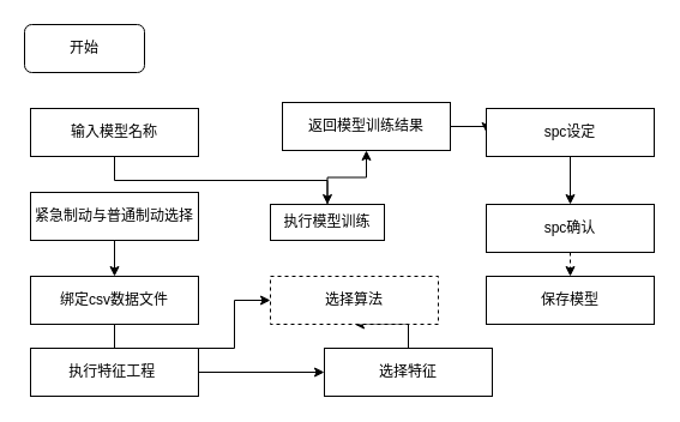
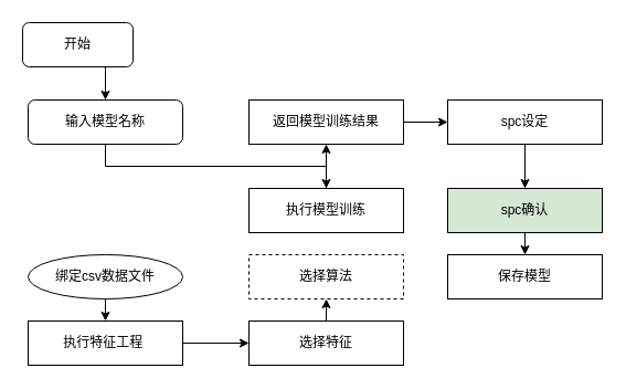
  <mxCell id="0" />
  <mxCell id="1" parent="0" />
+ <mxCell id="2" style="edgeStyle=orthogonalEdgeStyle;rounded=0;orthogonalLoop=1;jettySize=auto;html=1;exitX=0.5;exitY=1;exitDx=0;exitDy=0;entryX=0.5;entryY=0;entryDx=0;entryDy=0;" edge="1" parent="1" source="3" target="5"><mxGeometry relative="1" as="geometry" /></mxCell>
  <mxCell id="3" value="开始" style="rounded=1;whiteSpace=wrap;html=1;" vertex="1" parent="1"><mxGeometry x="20" y="20" width="100" height="40" as="geometry" /></mxCell>
  <mxCell id="4" style="edgeStyle=orthogonalEdgeStyle;rounded=0;orthogonalLoop=1;jettySize=auto;html=1;exitX=0.5;exitY=1;exitDx=0;exitDy=0;" edge="1" parent="1" source="5" target="16"><mxGeometry relative="1" as="geometry" /></mxCell>
- <mxCell id="5" value="输入模型名称" style="rounded=0;whiteSpace=wrap;html=1;" vertex="1" parent="1"><mxGeometry x="25" y="90" width="140" height="40" as="geometry" /></mxCell>
- <mxCell id="6" style="edgeStyle=orthogonalEdgeStyle;rounded=0;orthogonalLoop=1;jettySize=auto;html=1;exitX=0.5;exitY=1;exitDx=0;exitDy=0;entryX=0.5;entryY=0;entryDx=0;entryDy=0;" edge="1" parent="1" source="7" target="9"><mxGeometry relative="1" as="geometry" /></mxCell>
- <mxCell id="7" value="紧急制动与普通制动选择" style="rounded=0;whiteSpace=wrap;html=1;" vertex="1" parent="1"><mxGeometry x="25" y="160" width="140" height="40" as="geometry" /></mxCell>
- <mxCell id="8" style="edgeStyle=orthogonalEdgeStyle;rounded=0;orthogonalLoop=1;jettySize=auto;html=1;exitX=0.5;exitY=1;exitDx=0;exitDy=0;" edge="1" parent="1" source="9" target="14"><mxGeometry relative="1" as="geometry" /></mxCell>
- <mxCell id="9" value="绑定csv数据文件" style="rounded=0;whiteSpace=wrap;html=1;" vertex="1" parent="1"><mxGeometry x="25" y="230" width="140" height="40" as="geometry" /></mxCell>
+ <mxCell id="5" value="输入模型名称" style="whiteSpace=wrap;html=1;rounded=1;" vertex="1" parent="1"><mxGeometry x="25" y="90" width="140" height="40" as="geometry" /></mxCell>
+ <mxCell id="8" style="edgeStyle=orthogonalEdgeStyle;rounded=0;orthogonalLoop=1;jettySize=auto;html=1;exitX=0.5;exitY=1;exitDx=0;exitDy=0;entryX=0.5;entryY=0;entryDx=0;entryDy=0;" edge="1" parent="1" source="9" target="11"><mxGeometry relative="1" as="geometry" /></mxCell>
+ <mxCell id="9" value="绑定csv数据文件" style="ellipse;whiteSpace=wrap;html=1;" vertex="1" parent="1"><mxGeometry x="25" y="230" width="140" height="40" as="geometry" /></mxCell>
  <mxCell id="10" style="edgeStyle=orthogonalEdgeStyle;rounded=0;orthogonalLoop=1;jettySize=auto;html=1;entryX=0;entryY=0.5;entryDx=0;entryDy=0;" edge="1" parent="1" source="11" target="13"><mxGeometry relative="1" as="geometry" /></mxCell>
  <mxCell id="11" value="执行特征工程&amp;nbsp;" style="rounded=0;whiteSpace=wrap;html=1;" vertex="1" parent="1"><mxGeometry x="25" y="290" width="140" height="40" as="geometry" /></mxCell>
  <mxCell id="12" style="edgeStyle=orthogonalEdgeStyle;rounded=0;orthogonalLoop=1;jettySize=auto;html=1;exitX=0.5;exitY=0;exitDx=0;exitDy=0;entryX=0.5;entryY=1;entryDx=0;entryDy=0;" edge="1" parent="1" source="13" target="14"><mxGeometry relative="1" as="geometry" /></mxCell>
- <mxCell id="13" value="选择特征" style="rounded=0;whiteSpace=wrap;html=1;" vertex="1" parent="1"><mxGeometry x="270" y="290" width="140" height="40" as="geometry" /></mxCell>
+ <mxCell id="13" value="选择特征" style="rounded=0;whiteSpace=wrap;html=1;" vertex="1" parent="1"><mxGeometry x="225" y="290" width="140" height="40" as="geometry" /></mxCell>
  <mxCell id="14" value="选择算法" style="rounded=0;whiteSpace=wrap;html=1;dashed=1;" vertex="1" parent="1"><mxGeometry x="225" y="230" width="140" height="40" as="geometry" /></mxCell>
  <mxCell id="15" style="edgeStyle=orthogonalEdgeStyle;rounded=0;orthogonalLoop=1;jettySize=auto;html=1;exitX=0.5;exitY=0;exitDx=0;exitDy=0;entryX=0.5;entryY=1;entryDx=0;entryDy=0;" edge="1" parent="1" source="16" target="18"><mxGeometry relative="1" as="geometry" /></mxCell>
- <mxCell id="16" value="执行模型训练" style="rounded=0;whiteSpace=wrap;html=1;" vertex="1" parent="1"><mxGeometry x="225" y="170" width="95" height="30" as="geometry" /></mxCell>
+ <mxCell id="16" value="执行模型训练" style="rounded=0;whiteSpace=wrap;html=1;" vertex="1" parent="1"><mxGeometry x="225" y="170" width="140" height="40" as="geometry" /></mxCell>
  <mxCell id="17" style="edgeStyle=orthogonalEdgeStyle;rounded=0;orthogonalLoop=1;jettySize=auto;html=1;exitX=1;exitY=0.5;exitDx=0;exitDy=0;entryX=0;entryY=0.5;entryDx=0;entryDy=0;" edge="1" parent="1" source="18" target="20"><mxGeometry relative="1" as="geometry" /></mxCell>
- <mxCell id="18" value="返回模型训练结果" style="rounded=0;whiteSpace=wrap;html=1;" vertex="1" parent="1"><mxGeometry x="235" y="85" width="140" height="40" as="geometry" /></mxCell>
+ <mxCell id="18" value="返回模型训练结果" style="rounded=0;whiteSpace=wrap;html=1;" vertex="1" parent="1"><mxGeometry x="225" y="90" width="140" height="40" as="geometry" /></mxCell>
  <mxCell id="19" style="edgeStyle=orthogonalEdgeStyle;rounded=0;orthogonalLoop=1;jettySize=auto;html=1;exitX=0.5;exitY=1;exitDx=0;exitDy=0;entryX=0.5;entryY=0;entryDx=0;entryDy=0;" edge="1" parent="1" source="20" target="22"><mxGeometry relative="1" as="geometry" /></mxCell>
  <mxCell id="20" value="spc设定" style="rounded=0;whiteSpace=wrap;html=1;" vertex="1" parent="1"><mxGeometry x="405" y="90" width="140" height="40" as="geometry" /></mxCell>
- <mxCell id="21" style="edgeStyle=orthogonalEdgeStyle;rounded=0;orthogonalLoop=1;jettySize=auto;html=1;exitX=0.5;exitY=1;exitDx=0;exitDy=0;entryX=0.5;entryY=0;entryDx=0;entryDy=0;dashed=1;" edge="1" parent="1" source="22" target="23"><mxGeometry relative="1" as="geometry" /></mxCell>
- <mxCell id="22" value="spc确认" style="rounded=0;whiteSpace=wrap;html=1;" vertex="1" parent="1"><mxGeometry x="405" y="170" width="140" height="40" as="geometry" /></mxCell>
+ <mxCell id="21" style="edgeStyle=orthogonalEdgeStyle;rounded=0;orthogonalLoop=1;jettySize=auto;html=1;exitX=0.5;exitY=1;exitDx=0;exitDy=0;entryX=0.5;entryY=0;entryDx=0;entryDy=0;" edge="1" parent="1" source="22" target="23"><mxGeometry relative="1" as="geometry" /></mxCell>
+ <mxCell id="22" value="spc确认" style="rounded=0;whiteSpace=wrap;html=1;fillColor=#d5e8d4;" vertex="1" parent="1"><mxGeometry x="405" y="170" width="140" height="40" as="geometry" /></mxCell>
  <mxCell id="23" value="保存模型" style="rounded=0;whiteSpace=wrap;html=1;" vertex="1" parent="1"><mxGeometry x="405" y="230" width="140" height="40" as="geometry" /></mxCell>
